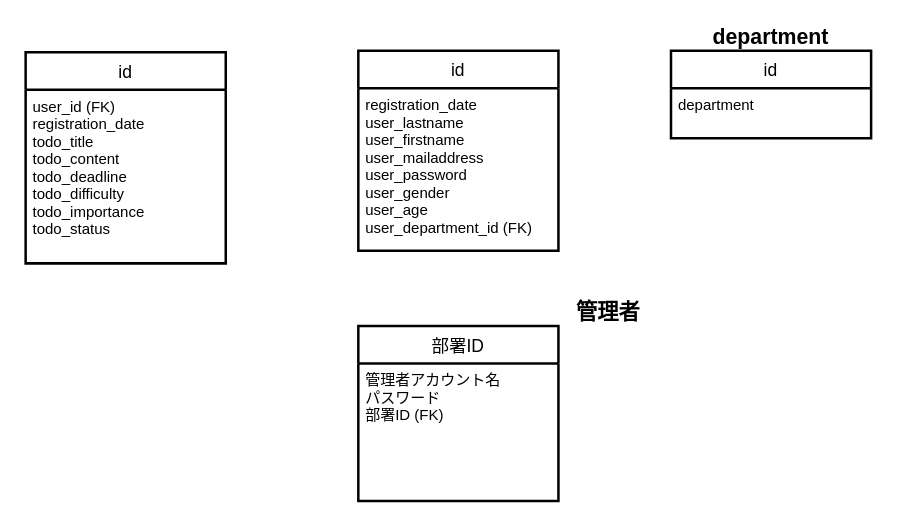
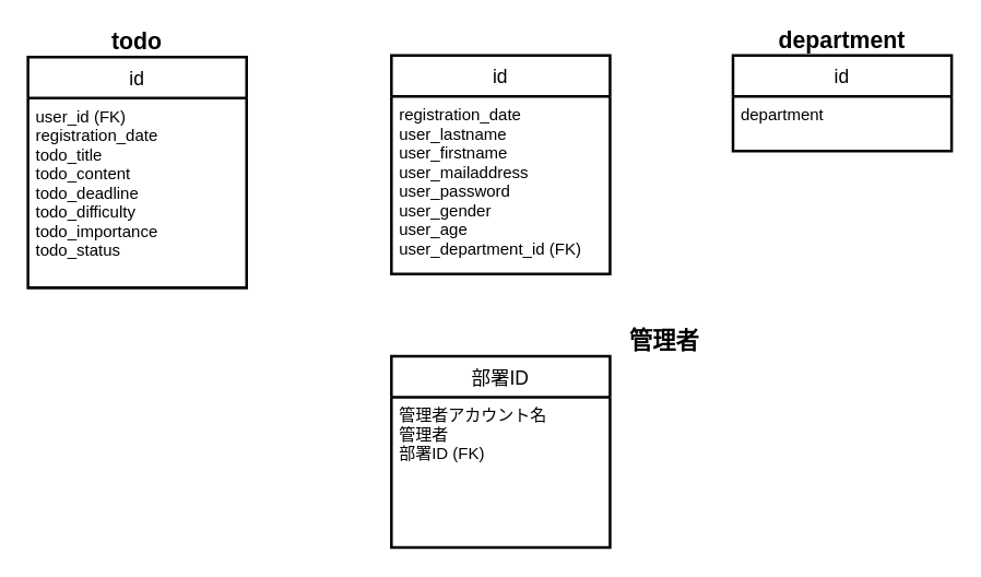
  <mxCell id="0" />
  <mxCell id="1" parent="0" />
  <mxCell id="2" value="id" style="swimlane;childLayout=stackLayout;horizontal=1;startSize=30;horizontalStack=0;rounded=0;fontSize=14;fontStyle=0;strokeWidth=2;resizeParent=0;resizeLast=1;shadow=0;dashed=0;align=center;" parent="1" vertex="1"><mxGeometry x="286" y="40" width="160" height="160" as="geometry" /></mxCell>
  <mxCell id="3" value="registration_date&#10;user_lastname&#10;user_firstname&#10;user_mailaddress&#10;user_password&#10;user_gender&#10;user_age&#10;user_department_id (FK)" style="align=left;strokeColor=none;fillColor=none;spacingLeft=4;fontSize=12;verticalAlign=top;resizable=0;rotatable=0;part=1;" parent="2" vertex="1"><mxGeometry y="30" width="160" height="130" as="geometry" /></mxCell>
  <mxCell id="4" value="id" style="swimlane;childLayout=stackLayout;horizontal=1;startSize=30;horizontalStack=0;rounded=0;fontSize=14;fontStyle=0;strokeWidth=2;resizeParent=0;resizeLast=1;shadow=0;dashed=0;align=center;" parent="1" vertex="1"><mxGeometry x="536" y="40" width="160" height="70" as="geometry" /></mxCell>
  <mxCell id="5" value="department" style="align=left;strokeColor=none;fillColor=none;spacingLeft=4;fontSize=12;verticalAlign=top;resizable=0;rotatable=0;part=1;" parent="4" vertex="1"><mxGeometry y="30" width="160" height="40" as="geometry" /></mxCell>
  <mxCell id="6" value="部署ID" style="swimlane;childLayout=stackLayout;horizontal=1;startSize=30;horizontalStack=0;rounded=0;fontSize=14;fontStyle=0;strokeWidth=2;resizeParent=0;resizeLast=1;shadow=0;dashed=0;align=center;" parent="1" vertex="1"><mxGeometry x="286" y="260" width="160" height="140" as="geometry" /></mxCell>
- <mxCell id="7" value="管理者アカウント名&#10;パスワード&#10;部署ID (FK)" style="align=left;strokeColor=none;fillColor=none;spacingLeft=4;fontSize=12;verticalAlign=top;resizable=0;rotatable=0;part=1;" parent="6" vertex="1"><mxGeometry y="30" width="160" height="110" as="geometry" /></mxCell>
+ <mxCell id="7" value="管理者アカウント名&#10;管理者&#10;部署ID (FK)" style="align=left;strokeColor=none;fillColor=none;spacingLeft=4;fontSize=12;verticalAlign=top;resizable=0;rotatable=0;part=1;" parent="6" vertex="1"><mxGeometry y="30" width="160" height="110" as="geometry" /></mxCell>
  <mxCell id="8" value="" style="group" parent="1" vertex="1" connectable="0"><mxGeometry x="20" y="20" width="160" height="190" as="geometry" /></mxCell>
  <mxCell id="9" value="id" style="swimlane;childLayout=stackLayout;horizontal=1;startSize=30;horizontalStack=0;rounded=0;fontSize=14;fontStyle=0;strokeWidth=2;resizeParent=0;resizeLast=1;shadow=0;dashed=0;align=center;" parent="8" vertex="1"><mxGeometry y="21.111" width="160" height="168.889" as="geometry" /></mxCell>
  <mxCell id="10" value="user_id (FK)&#10;registration_date&#10;todo_title&#10;todo_content&#10;todo_deadline&#10;todo_difficulty&#10;todo_importance&#10;todo_status" style="align=left;strokeColor=none;fillColor=none;spacingLeft=4;fontSize=12;verticalAlign=top;resizable=0;rotatable=0;part=1;" parent="9" vertex="1"><mxGeometry y="30" width="160" height="138.889" as="geometry" /></mxCell>
+ <mxCell id="11" value="todo" style="text;html=1;strokeColor=none;fillColor=none;align=center;verticalAlign=middle;whiteSpace=wrap;rounded=0;fontSize=17;fontStyle=1" parent="8" vertex="1"><mxGeometry x="60" width="40" height="21.111" as="geometry" /></mxCell>
  <mxCell id="12" value="管理者" style="text;html=1;strokeColor=none;fillColor=none;align=center;verticalAlign=middle;whiteSpace=wrap;rounded=0;fontSize=17;fontStyle=1" parent="1" vertex="1"><mxGeometry x="456" y="240" width="60" height="20" as="geometry" /></mxCell>
  <mxCell id="13" value="department" style="text;html=1;strokeColor=none;fillColor=none;align=center;verticalAlign=middle;whiteSpace=wrap;rounded=0;fontSize=17;fontStyle=1" parent="1" vertex="1"><mxGeometry x="586" y="20" width="60" height="20" as="geometry" /></mxCell>
